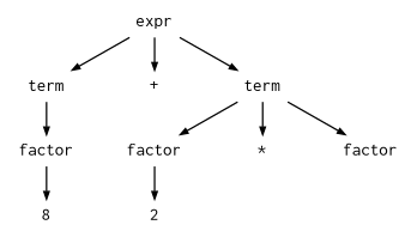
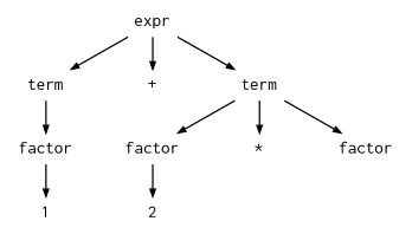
  digraph {
    ranksep=.3
    node [fontname=Courier fontsize=12 shape=none]
    edge [arrowsize=.5]
    n1 [height=.1 label=expr]
    n2 [height=.1 label=term]
    n3 [height=.1 label="+"]
    n4 [height=.1 label=term]
    n5 [height=.1 label=factor]
    n6 [height=.1 label=factor]
    n7 [height=.1 label="*"]
    n8 [height=.1 label=factor]
-   n9 [height=.1 label=8]
+   n9 [height=.1 label=1]
    n10 [height=.1 label=2]
    n1 -> n2
    n1 -> n3
    n1 -> n4
    n2 -> n5
    n4 -> n6
    n4 -> n7
    n4 -> n8
    n5 -> n9
    n6 -> n10
  }
